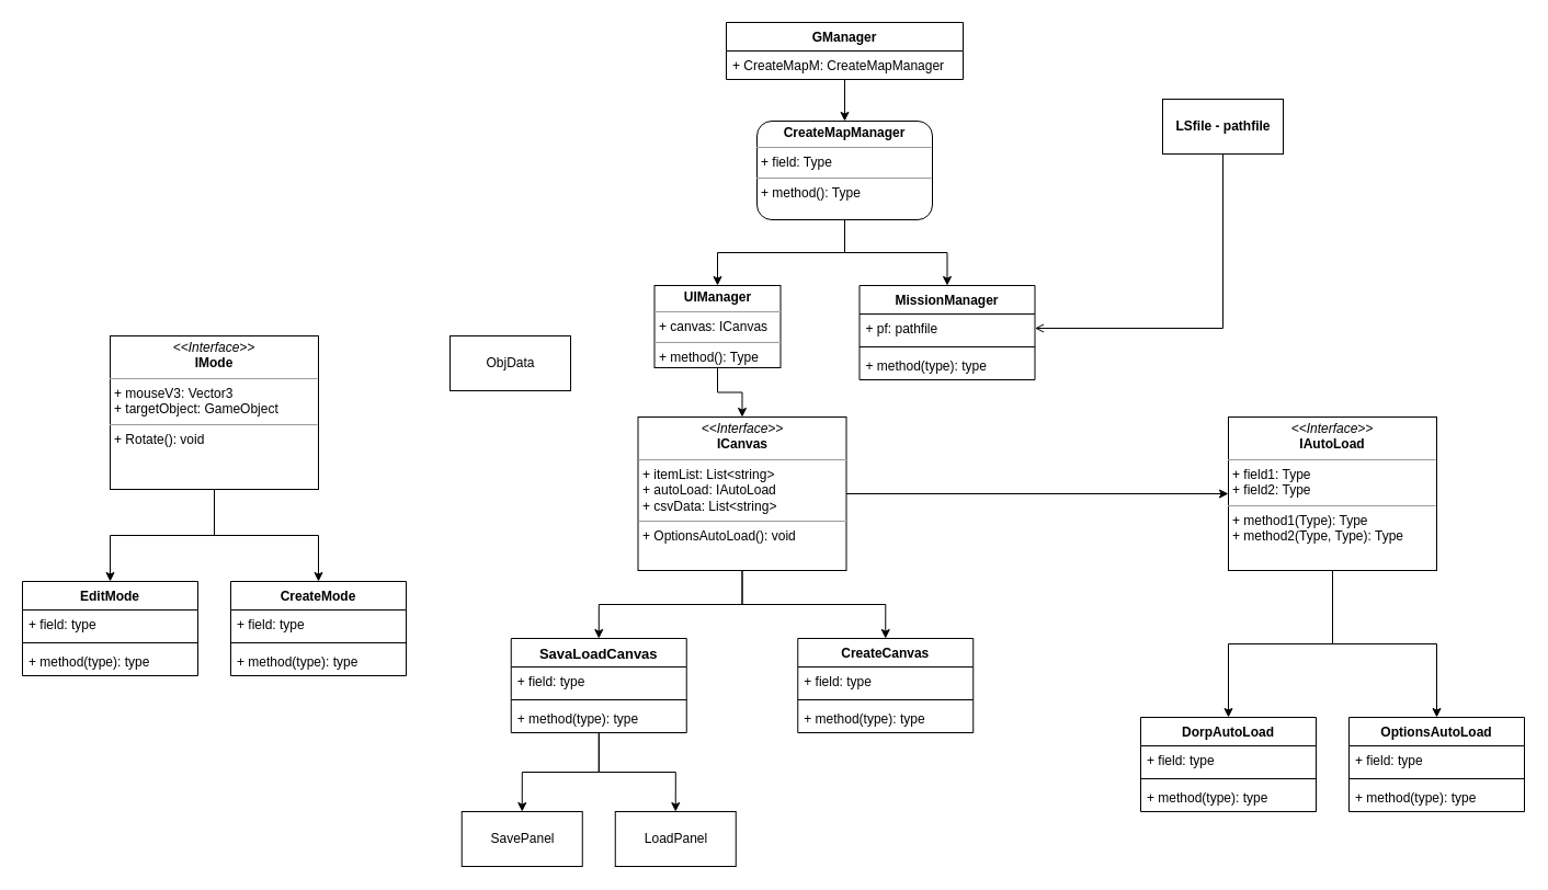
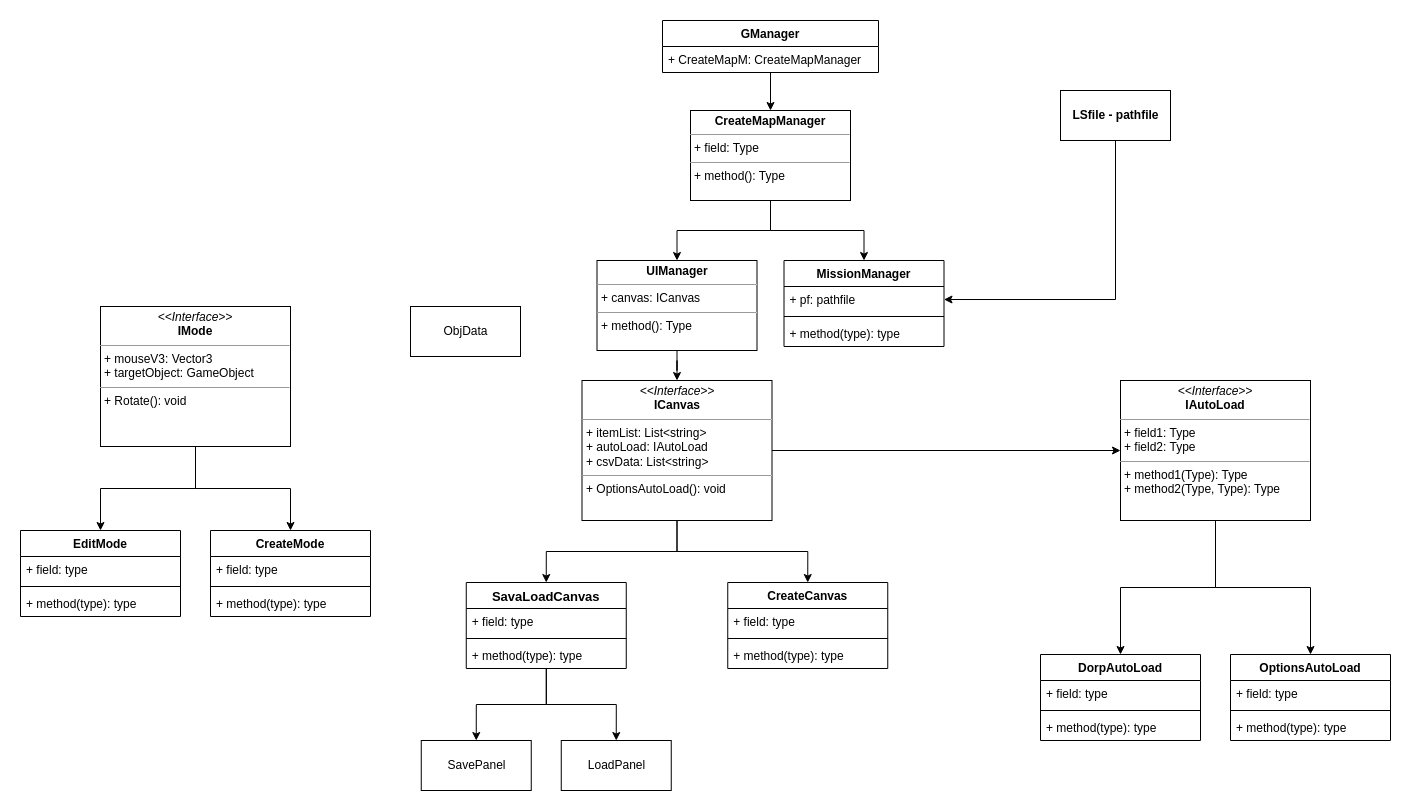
  <mxCell id="0" />
  <mxCell id="1" parent="0" />
  <mxCell id="2" value="MissionManager" style="swimlane;fontStyle=1;align=center;verticalAlign=top;childLayout=stackLayout;horizontal=1;startSize=26;horizontalStack=0;resizeParent=1;resizeParentMax=0;resizeLast=0;collapsible=1;marginBottom=0;" vertex="1" parent="1"><mxGeometry x="783.5" y="260" width="160" height="86" as="geometry" /></mxCell>
  <mxCell id="3" value="+ pf: pathfile" style="text;strokeColor=none;fillColor=none;align=left;verticalAlign=top;spacingLeft=4;spacingRight=4;overflow=hidden;rotatable=0;points=[[0,0.5],[1,0.5]];portConstraint=eastwest;" vertex="1" parent="2"><mxGeometry y="26" width="160" height="26" as="geometry" /></mxCell>
  <mxCell id="4" value="" style="line;strokeWidth=1;fillColor=none;align=left;verticalAlign=middle;spacingTop=-1;spacingLeft=3;spacingRight=3;rotatable=0;labelPosition=right;points=[];portConstraint=eastwest;strokeColor=inherit;" vertex="1" parent="2"><mxGeometry y="52" width="160" height="8" as="geometry" /></mxCell>
  <mxCell id="5" value="+ method(type): type" style="text;strokeColor=none;fillColor=none;align=left;verticalAlign=top;spacingLeft=4;spacingRight=4;overflow=hidden;rotatable=0;points=[[0,0.5],[1,0.5]];portConstraint=eastwest;" vertex="1" parent="2"><mxGeometry y="60" width="160" height="26" as="geometry" /></mxCell>
  <mxCell id="6" style="edgeStyle=orthogonalEdgeStyle;rounded=0;orthogonalLoop=1;jettySize=auto;html=1;exitX=0.5;exitY=1;exitDx=0;exitDy=0;entryX=0.5;entryY=0;entryDx=0;entryDy=0;" edge="1" parent="1" source="8" target="9"><mxGeometry relative="1" as="geometry" /></mxCell>
  <mxCell id="7" style="edgeStyle=orthogonalEdgeStyle;rounded=0;orthogonalLoop=1;jettySize=auto;html=1;entryX=0.5;entryY=0;entryDx=0;entryDy=0;" edge="1" parent="1" source="8" target="13"><mxGeometry relative="1" as="geometry" /></mxCell>
  <mxCell id="8" value="&lt;p style=&quot;margin:0px;margin-top:4px;text-align:center;&quot;&gt;&lt;i&gt;&amp;lt;&amp;lt;Interface&amp;gt;&amp;gt;&lt;/i&gt;&lt;br&gt;&lt;b&gt;IMode&lt;/b&gt;&lt;/p&gt;&lt;hr size=&quot;1&quot;&gt;&lt;p style=&quot;margin:0px;margin-left:4px;&quot;&gt;+ mouseV3: Vector3&lt;br&gt;+ targetObject: GameObject&lt;/p&gt;&lt;hr size=&quot;1&quot;&gt;&lt;p style=&quot;margin:0px;margin-left:4px;&quot;&gt;+ Rotate(): void&lt;br&gt;&lt;/p&gt;" style="verticalAlign=top;align=left;overflow=fill;fontSize=12;fontFamily=Helvetica;html=1;" vertex="1" parent="1"><mxGeometry x="100" y="306" width="190" height="140" as="geometry" /></mxCell>
  <mxCell id="9" value="CreateMode" style="swimlane;fontStyle=1;align=center;verticalAlign=top;childLayout=stackLayout;horizontal=1;startSize=26;horizontalStack=0;resizeParent=1;resizeParentMax=0;resizeLast=0;collapsible=1;marginBottom=0;" vertex="1" parent="1"><mxGeometry x="210" y="530" width="160" height="86" as="geometry" /></mxCell>
  <mxCell id="10" value="+ field: type" style="text;strokeColor=none;fillColor=none;align=left;verticalAlign=top;spacingLeft=4;spacingRight=4;overflow=hidden;rotatable=0;points=[[0,0.5],[1,0.5]];portConstraint=eastwest;" vertex="1" parent="9"><mxGeometry y="26" width="160" height="26" as="geometry" /></mxCell>
  <mxCell id="11" value="" style="line;strokeWidth=1;fillColor=none;align=left;verticalAlign=middle;spacingTop=-1;spacingLeft=3;spacingRight=3;rotatable=0;labelPosition=right;points=[];portConstraint=eastwest;strokeColor=inherit;" vertex="1" parent="9"><mxGeometry y="52" width="160" height="8" as="geometry" /></mxCell>
  <mxCell id="12" value="+ method(type): type" style="text;strokeColor=none;fillColor=none;align=left;verticalAlign=top;spacingLeft=4;spacingRight=4;overflow=hidden;rotatable=0;points=[[0,0.5],[1,0.5]];portConstraint=eastwest;" vertex="1" parent="9"><mxGeometry y="60" width="160" height="26" as="geometry" /></mxCell>
  <mxCell id="13" value="EditMode" style="swimlane;fontStyle=1;align=center;verticalAlign=top;childLayout=stackLayout;horizontal=1;startSize=26;horizontalStack=0;resizeParent=1;resizeParentMax=0;resizeLast=0;collapsible=1;marginBottom=0;" vertex="1" parent="1"><mxGeometry x="20" y="530" width="160" height="86" as="geometry" /></mxCell>
  <mxCell id="14" value="+ field: type" style="text;strokeColor=none;fillColor=none;align=left;verticalAlign=top;spacingLeft=4;spacingRight=4;overflow=hidden;rotatable=0;points=[[0,0.5],[1,0.5]];portConstraint=eastwest;" vertex="1" parent="13"><mxGeometry y="26" width="160" height="26" as="geometry" /></mxCell>
  <mxCell id="15" value="" style="line;strokeWidth=1;fillColor=none;align=left;verticalAlign=middle;spacingTop=-1;spacingLeft=3;spacingRight=3;rotatable=0;labelPosition=right;points=[];portConstraint=eastwest;strokeColor=inherit;" vertex="1" parent="13"><mxGeometry y="52" width="160" height="8" as="geometry" /></mxCell>
  <mxCell id="16" value="+ method(type): type" style="text;strokeColor=none;fillColor=none;align=left;verticalAlign=top;spacingLeft=4;spacingRight=4;overflow=hidden;rotatable=0;points=[[0,0.5],[1,0.5]];portConstraint=eastwest;" vertex="1" parent="13"><mxGeometry y="60" width="160" height="26" as="geometry" /></mxCell>
- <mxCell id="17" style="edgeStyle=orthogonalEdgeStyle;rounded=0;orthogonalLoop=1;jettySize=auto;html=1;entryX=1;entryY=0.5;entryDx=0;entryDy=0;fontSize=12;endArrow=open;" edge="1" parent="1" source="18" target="3"><mxGeometry relative="1" as="geometry" /></mxCell>
+ <mxCell id="17" style="edgeStyle=orthogonalEdgeStyle;rounded=0;orthogonalLoop=1;jettySize=auto;html=1;entryX=1;entryY=0.5;entryDx=0;entryDy=0;fontSize=12;" edge="1" parent="1" source="18" target="3"><mxGeometry relative="1" as="geometry" /></mxCell>
  <mxCell id="18" value="LSfile - pathfile" style="html=1;fontStyle=1" vertex="1" parent="1"><mxGeometry x="1060" y="90" width="110" height="50" as="geometry" /></mxCell>
  <mxCell id="19" style="edgeStyle=orthogonalEdgeStyle;rounded=0;orthogonalLoop=1;jettySize=auto;html=1;entryX=0.5;entryY=0;entryDx=0;entryDy=0;" edge="1" parent="1" source="20" target="31"><mxGeometry relative="1" as="geometry" /></mxCell>
- <mxCell id="20" value="&lt;p style=&quot;margin:0px;margin-top:4px;text-align:center;&quot;&gt;&lt;b&gt;UIManager&lt;/b&gt;&lt;/p&gt;&lt;hr size=&quot;1&quot;&gt;&lt;p style=&quot;margin:0px;margin-left:4px;&quot;&gt;+ canvas: ICanvas&lt;/p&gt;&lt;hr size=&quot;1&quot;&gt;&lt;p style=&quot;margin:0px;margin-left:4px;&quot;&gt;+ method(): Type&lt;/p&gt;" style="verticalAlign=top;align=left;overflow=fill;fontSize=12;fontFamily=Helvetica;html=1;" vertex="1" parent="1"><mxGeometry x="596.5" y="260" width="115" height="75" as="geometry" /></mxCell>
+ <mxCell id="20" value="&lt;p style=&quot;margin:0px;margin-top:4px;text-align:center;&quot;&gt;&lt;b&gt;UIManager&lt;/b&gt;&lt;/p&gt;&lt;hr size=&quot;1&quot;&gt;&lt;p style=&quot;margin:0px;margin-left:4px;&quot;&gt;+ canvas: ICanvas&lt;/p&gt;&lt;hr size=&quot;1&quot;&gt;&lt;p style=&quot;margin:0px;margin-left:4px;&quot;&gt;+ method(): Type&lt;/p&gt;" style="verticalAlign=top;align=left;overflow=fill;fontSize=12;fontFamily=Helvetica;html=1;" vertex="1" parent="1"><mxGeometry x="596.5" y="260" width="160" height="90" as="geometry" /></mxCell>
  <mxCell id="21" style="edgeStyle=orthogonalEdgeStyle;rounded=0;orthogonalLoop=1;jettySize=auto;html=1;entryX=0.5;entryY=0;entryDx=0;entryDy=0;fontSize=12;" edge="1" parent="1" source="23" target="20"><mxGeometry relative="1" as="geometry" /></mxCell>
  <mxCell id="22" style="edgeStyle=orthogonalEdgeStyle;rounded=0;orthogonalLoop=1;jettySize=auto;html=1;entryX=0.5;entryY=0;entryDx=0;entryDy=0;fontSize=12;" edge="1" parent="1" source="23" target="2"><mxGeometry relative="1" as="geometry" /></mxCell>
- <mxCell id="23" value="&lt;p style=&quot;margin:0px;margin-top:4px;text-align:center;&quot;&gt;&lt;b&gt;CreateMapManager&lt;/b&gt;&lt;/p&gt;&lt;hr size=&quot;1&quot;&gt;&lt;p style=&quot;margin:0px;margin-left:4px;&quot;&gt;+ field: Type&lt;/p&gt;&lt;hr size=&quot;1&quot;&gt;&lt;p style=&quot;margin:0px;margin-left:4px;&quot;&gt;+ method(): Type&lt;/p&gt;" style="verticalAlign=top;align=left;overflow=fill;fontSize=12;fontFamily=Helvetica;html=1;rounded=1;" vertex="1" parent="1"><mxGeometry x="690" y="110" width="160" height="90" as="geometry" /></mxCell>
+ <mxCell id="23" value="&lt;p style=&quot;margin:0px;margin-top:4px;text-align:center;&quot;&gt;&lt;b&gt;CreateMapManager&lt;/b&gt;&lt;/p&gt;&lt;hr size=&quot;1&quot;&gt;&lt;p style=&quot;margin:0px;margin-left:4px;&quot;&gt;+ field: Type&lt;/p&gt;&lt;hr size=&quot;1&quot;&gt;&lt;p style=&quot;margin:0px;margin-left:4px;&quot;&gt;+ method(): Type&lt;/p&gt;" style="verticalAlign=top;align=left;overflow=fill;fontSize=12;fontFamily=Helvetica;html=1;" vertex="1" parent="1"><mxGeometry x="690" y="110" width="160" height="90" as="geometry" /></mxCell>
  <mxCell id="24" value="DorpAutoLoad" style="swimlane;fontStyle=1;align=center;verticalAlign=top;childLayout=stackLayout;horizontal=1;startSize=26;horizontalStack=0;resizeParent=1;resizeParentMax=0;resizeLast=0;collapsible=1;marginBottom=0;" vertex="1" parent="1"><mxGeometry x="1040" y="654" width="160" height="86" as="geometry" /></mxCell>
  <mxCell id="25" value="+ field: type" style="text;strokeColor=none;fillColor=none;align=left;verticalAlign=top;spacingLeft=4;spacingRight=4;overflow=hidden;rotatable=0;points=[[0,0.5],[1,0.5]];portConstraint=eastwest;" vertex="1" parent="24"><mxGeometry y="26" width="160" height="26" as="geometry" /></mxCell>
  <mxCell id="26" value="" style="line;strokeWidth=1;fillColor=none;align=left;verticalAlign=middle;spacingTop=-1;spacingLeft=3;spacingRight=3;rotatable=0;labelPosition=right;points=[];portConstraint=eastwest;strokeColor=inherit;" vertex="1" parent="24"><mxGeometry y="52" width="160" height="8" as="geometry" /></mxCell>
  <mxCell id="27" value="+ method(type): type" style="text;strokeColor=none;fillColor=none;align=left;verticalAlign=top;spacingLeft=4;spacingRight=4;overflow=hidden;rotatable=0;points=[[0,0.5],[1,0.5]];portConstraint=eastwest;" vertex="1" parent="24"><mxGeometry y="60" width="160" height="26" as="geometry" /></mxCell>
  <mxCell id="28" style="edgeStyle=orthogonalEdgeStyle;rounded=0;orthogonalLoop=1;jettySize=auto;html=1;entryX=0.5;entryY=0;entryDx=0;entryDy=0;" edge="1" parent="1" source="31" target="34"><mxGeometry relative="1" as="geometry" /></mxCell>
  <mxCell id="29" style="edgeStyle=orthogonalEdgeStyle;rounded=0;orthogonalLoop=1;jettySize=auto;html=1;entryX=0.5;entryY=0;entryDx=0;entryDy=0;" edge="1" parent="1" source="31" target="38"><mxGeometry relative="1" as="geometry" /></mxCell>
  <mxCell id="30" style="edgeStyle=orthogonalEdgeStyle;rounded=0;orthogonalLoop=1;jettySize=auto;html=1;entryX=0;entryY=0.5;entryDx=0;entryDy=0;fontSize=12;" edge="1" parent="1" source="31" target="46"><mxGeometry relative="1" as="geometry" /></mxCell>
  <mxCell id="31" value="&lt;p style=&quot;margin:0px;margin-top:4px;text-align:center;&quot;&gt;&lt;i&gt;&amp;lt;&amp;lt;Interface&amp;gt;&amp;gt;&lt;/i&gt;&lt;br&gt;&lt;b&gt;ICanvas&lt;/b&gt;&lt;/p&gt;&lt;hr size=&quot;1&quot;&gt;&lt;p style=&quot;margin:0px;margin-left:4px;&quot;&gt;+ itemList: List&amp;lt;string&amp;gt;&lt;br&gt;+ autoLoad: IAutoLoad&lt;/p&gt;&lt;p style=&quot;margin:0px;margin-left:4px;&quot;&gt;+ csvData:&amp;nbsp;List&amp;lt;string&amp;gt;&lt;br&gt;&lt;/p&gt;&lt;hr size=&quot;1&quot;&gt;&lt;p style=&quot;margin:0px;margin-left:4px;&quot;&gt;+&amp;nbsp;OptionsAutoLoad(): void&lt;br&gt;&lt;/p&gt;&lt;p style=&quot;margin:0px;margin-left:4px;&quot;&gt;&lt;br&gt;&lt;/p&gt;" style="verticalAlign=top;align=left;overflow=fill;fontSize=12;fontFamily=Helvetica;html=1;" vertex="1" parent="1"><mxGeometry x="581.5" y="380" width="190" height="140" as="geometry" /></mxCell>
  <mxCell id="32" style="edgeStyle=orthogonalEdgeStyle;rounded=0;orthogonalLoop=1;jettySize=auto;html=1;entryX=0.5;entryY=0;entryDx=0;entryDy=0;fontSize=12;" edge="1" parent="1" source="34" target="42"><mxGeometry relative="1" as="geometry" /></mxCell>
  <mxCell id="33" style="edgeStyle=orthogonalEdgeStyle;rounded=0;orthogonalLoop=1;jettySize=auto;html=1;entryX=0.5;entryY=0;entryDx=0;entryDy=0;fontSize=12;" edge="1" parent="1" source="34" target="43"><mxGeometry relative="1" as="geometry" /></mxCell>
  <mxCell id="34" value="SavaLoadCanvas" style="swimlane;fontStyle=1;align=center;verticalAlign=top;childLayout=stackLayout;horizontal=1;startSize=26;horizontalStack=0;resizeParent=1;resizeParentMax=0;resizeLast=0;collapsible=1;marginBottom=0;fontSize=13;" vertex="1" parent="1"><mxGeometry x="465.75" y="582" width="160" height="86" as="geometry" /></mxCell>
  <mxCell id="35" value="+ field: type" style="text;strokeColor=none;fillColor=none;align=left;verticalAlign=top;spacingLeft=4;spacingRight=4;overflow=hidden;rotatable=0;points=[[0,0.5],[1,0.5]];portConstraint=eastwest;" vertex="1" parent="34"><mxGeometry y="26" width="160" height="26" as="geometry" /></mxCell>
  <mxCell id="36" value="" style="line;strokeWidth=1;fillColor=none;align=left;verticalAlign=middle;spacingTop=-1;spacingLeft=3;spacingRight=3;rotatable=0;labelPosition=right;points=[];portConstraint=eastwest;strokeColor=inherit;" vertex="1" parent="34"><mxGeometry y="52" width="160" height="8" as="geometry" /></mxCell>
  <mxCell id="37" value="+ method(type): type" style="text;strokeColor=none;fillColor=none;align=left;verticalAlign=top;spacingLeft=4;spacingRight=4;overflow=hidden;rotatable=0;points=[[0,0.5],[1,0.5]];portConstraint=eastwest;" vertex="1" parent="34"><mxGeometry y="60" width="160" height="26" as="geometry" /></mxCell>
  <mxCell id="38" value="CreateCanvas" style="swimlane;fontStyle=1;align=center;verticalAlign=top;childLayout=stackLayout;horizontal=1;startSize=26;horizontalStack=0;resizeParent=1;resizeParentMax=0;resizeLast=0;collapsible=1;marginBottom=0;" vertex="1" parent="1"><mxGeometry x="727.25" y="582" width="160" height="86" as="geometry" /></mxCell>
  <mxCell id="39" value="+ field: type" style="text;strokeColor=none;fillColor=none;align=left;verticalAlign=top;spacingLeft=4;spacingRight=4;overflow=hidden;rotatable=0;points=[[0,0.5],[1,0.5]];portConstraint=eastwest;" vertex="1" parent="38"><mxGeometry y="26" width="160" height="26" as="geometry" /></mxCell>
  <mxCell id="40" value="" style="line;strokeWidth=1;fillColor=none;align=left;verticalAlign=middle;spacingTop=-1;spacingLeft=3;spacingRight=3;rotatable=0;labelPosition=right;points=[];portConstraint=eastwest;strokeColor=inherit;" vertex="1" parent="38"><mxGeometry y="52" width="160" height="8" as="geometry" /></mxCell>
  <mxCell id="41" value="+ method(type): type" style="text;strokeColor=none;fillColor=none;align=left;verticalAlign=top;spacingLeft=4;spacingRight=4;overflow=hidden;rotatable=0;points=[[0,0.5],[1,0.5]];portConstraint=eastwest;" vertex="1" parent="38"><mxGeometry y="60" width="160" height="26" as="geometry" /></mxCell>
  <mxCell id="42" value="SavePanel" style="html=1;fontSize=12;" vertex="1" parent="1"><mxGeometry x="420.75" y="740" width="110" height="50" as="geometry" /></mxCell>
  <mxCell id="43" value="LoadPanel" style="html=1;fontSize=12;" vertex="1" parent="1"><mxGeometry x="560.75" y="740" width="110" height="50" as="geometry" /></mxCell>
  <mxCell id="44" style="edgeStyle=orthogonalEdgeStyle;rounded=0;orthogonalLoop=1;jettySize=auto;html=1;entryX=0.5;entryY=0;entryDx=0;entryDy=0;fontSize=12;" edge="1" parent="1" source="46" target="24"><mxGeometry relative="1" as="geometry" /></mxCell>
  <mxCell id="45" style="edgeStyle=orthogonalEdgeStyle;rounded=0;orthogonalLoop=1;jettySize=auto;html=1;entryX=0.5;entryY=0;entryDx=0;entryDy=0;fontSize=12;" edge="1" parent="1" source="46" target="47"><mxGeometry relative="1" as="geometry" /></mxCell>
  <mxCell id="46" value="&lt;p style=&quot;margin:0px;margin-top:4px;text-align:center;&quot;&gt;&lt;i&gt;&amp;lt;&amp;lt;Interface&amp;gt;&amp;gt;&lt;/i&gt;&lt;br&gt;&lt;b&gt;I&lt;/b&gt;&lt;b style=&quot;background-color: initial;&quot;&gt;AutoLoad&lt;/b&gt;&lt;/p&gt;&lt;hr size=&quot;1&quot;&gt;&lt;p style=&quot;margin:0px;margin-left:4px;&quot;&gt;+ field1: Type&lt;br&gt;+ field2: Type&lt;/p&gt;&lt;hr size=&quot;1&quot;&gt;&lt;p style=&quot;margin:0px;margin-left:4px;&quot;&gt;+ method1(Type): Type&lt;br&gt;+ method2(Type, Type): Type&lt;/p&gt;" style="verticalAlign=top;align=left;overflow=fill;fontSize=12;fontFamily=Helvetica;html=1;" vertex="1" parent="1"><mxGeometry x="1120" y="380" width="190" height="140" as="geometry" /></mxCell>
  <mxCell id="47" value="OptionsAutoLoad" style="swimlane;fontStyle=1;align=center;verticalAlign=top;childLayout=stackLayout;horizontal=1;startSize=26;horizontalStack=0;resizeParent=1;resizeParentMax=0;resizeLast=0;collapsible=1;marginBottom=0;" vertex="1" parent="1"><mxGeometry x="1230" y="654" width="160" height="86" as="geometry" /></mxCell>
  <mxCell id="48" value="+ field: type" style="text;strokeColor=none;fillColor=none;align=left;verticalAlign=top;spacingLeft=4;spacingRight=4;overflow=hidden;rotatable=0;points=[[0,0.5],[1,0.5]];portConstraint=eastwest;" vertex="1" parent="47"><mxGeometry y="26" width="160" height="26" as="geometry" /></mxCell>
  <mxCell id="49" value="" style="line;strokeWidth=1;fillColor=none;align=left;verticalAlign=middle;spacingTop=-1;spacingLeft=3;spacingRight=3;rotatable=0;labelPosition=right;points=[];portConstraint=eastwest;strokeColor=inherit;" vertex="1" parent="47"><mxGeometry y="52" width="160" height="8" as="geometry" /></mxCell>
  <mxCell id="50" value="+ method(type): type" style="text;strokeColor=none;fillColor=none;align=left;verticalAlign=top;spacingLeft=4;spacingRight=4;overflow=hidden;rotatable=0;points=[[0,0.5],[1,0.5]];portConstraint=eastwest;" vertex="1" parent="47"><mxGeometry y="60" width="160" height="26" as="geometry" /></mxCell>
  <mxCell id="51" style="edgeStyle=orthogonalEdgeStyle;rounded=0;orthogonalLoop=1;jettySize=auto;html=1;entryX=0.5;entryY=0;entryDx=0;entryDy=0;fontSize=12;" edge="1" parent="1" source="52" target="23"><mxGeometry relative="1" as="geometry" /></mxCell>
  <mxCell id="52" value="GManager" style="swimlane;fontStyle=1;childLayout=stackLayout;horizontal=1;startSize=26;fillColor=none;horizontalStack=0;resizeParent=1;resizeParentMax=0;resizeLast=0;collapsible=1;marginBottom=0;fontSize=12;" vertex="1" parent="1"><mxGeometry x="662" y="20" width="216" height="52" as="geometry" /></mxCell>
  <mxCell id="53" value="+ CreateMapM: CreateMapManager" style="text;strokeColor=none;fillColor=none;align=left;verticalAlign=top;spacingLeft=4;spacingRight=4;overflow=hidden;rotatable=0;points=[[0,0.5],[1,0.5]];portConstraint=eastwest;fontSize=12;" vertex="1" parent="52"><mxGeometry y="26" width="216" height="26" as="geometry" /></mxCell>
  <mxCell id="54" value="ObjData" style="html=1;fontSize=12;" vertex="1" parent="1"><mxGeometry x="410" y="306" width="110" height="50" as="geometry" /></mxCell>
